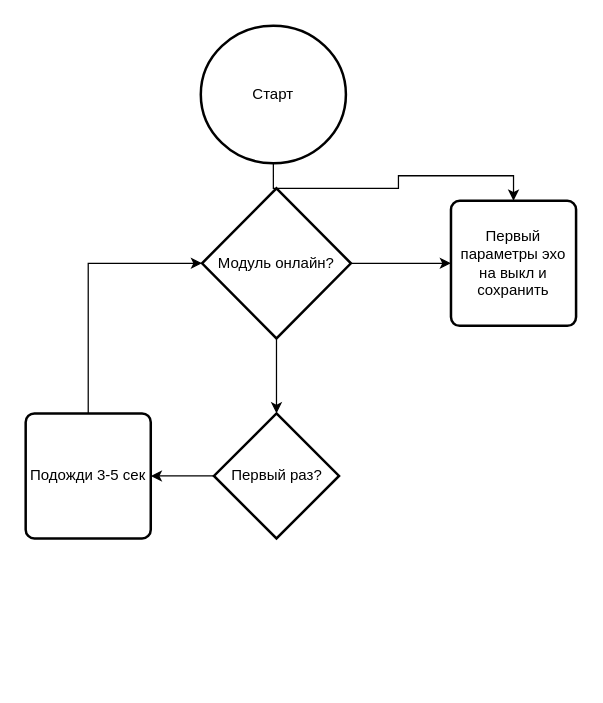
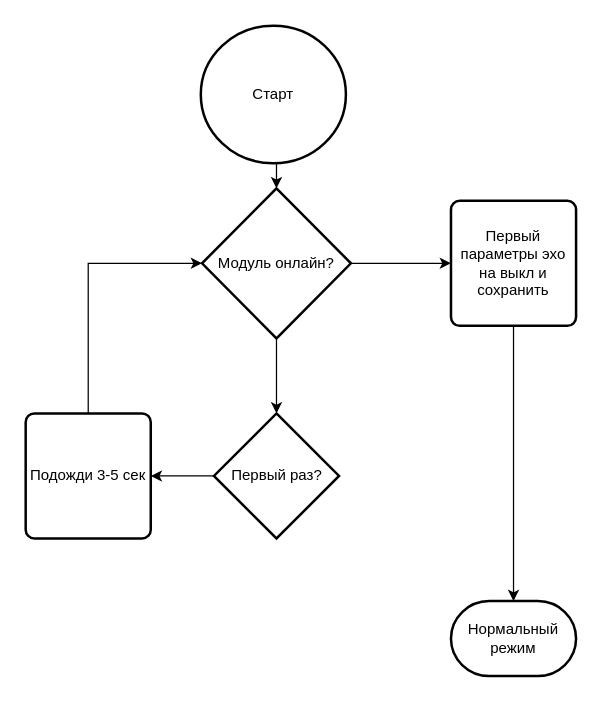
  <mxCell id="0" />
  <mxCell id="1" parent="0" />
- <mxCell id="2" style="edgeStyle=orthogonalEdgeStyle;rounded=0;orthogonalLoop=1;jettySize=auto;html=1;exitX=0.5;exitY=1;exitDx=0;exitDy=0;exitPerimeter=0;" edge="1" parent="1" source="3" target="12"><mxGeometry relative="1" as="geometry" /></mxCell>
+ <mxCell id="2" style="edgeStyle=orthogonalEdgeStyle;rounded=0;orthogonalLoop=1;jettySize=auto;html=1;exitX=0.5;exitY=1;exitDx=0;exitDy=0;exitPerimeter=0;entryX=0.5;entryY=0;entryDx=0;entryDy=0;entryPerimeter=0;" edge="1" parent="1" source="3" target="6"><mxGeometry relative="1" as="geometry" /></mxCell>
  <mxCell id="3" value="Старт" style="strokeWidth=2;html=1;shape=mxgraph.flowchart.start_2;whiteSpace=wrap;" vertex="1" parent="1"><mxGeometry x="160" y="20" width="116" height="110" as="geometry" /></mxCell>
  <mxCell id="4" style="edgeStyle=orthogonalEdgeStyle;rounded=0;orthogonalLoop=1;jettySize=auto;html=1;entryX=0.5;entryY=0;entryDx=0;entryDy=0;entryPerimeter=0;" edge="1" parent="1" source="6" target="10"><mxGeometry relative="1" as="geometry"><mxPoint x="220.5" y="340" as="targetPoint" /></mxGeometry></mxCell>
  <mxCell id="5" style="edgeStyle=orthogonalEdgeStyle;rounded=0;orthogonalLoop=1;jettySize=auto;html=1;entryX=0;entryY=0.5;entryDx=0;entryDy=0;" edge="1" parent="1" source="6" target="12"><mxGeometry relative="1" as="geometry" /></mxCell>
  <mxCell id="6" value="Модуль онлайн?" style="strokeWidth=2;html=1;shape=mxgraph.flowchart.decision;whiteSpace=wrap;" vertex="1" parent="1"><mxGeometry x="161" y="150" width="119" height="120" as="geometry" /></mxCell>
  <mxCell id="7" style="edgeStyle=orthogonalEdgeStyle;rounded=0;orthogonalLoop=1;jettySize=auto;html=1;entryX=0;entryY=0.5;entryDx=0;entryDy=0;entryPerimeter=0;" edge="1" parent="1" source="8" target="6"><mxGeometry relative="1" as="geometry"><Array as="points"><mxPoint x="70" y="210" /></Array></mxGeometry></mxCell>
  <mxCell id="8" value="Подожди 3-5 сек" style="rounded=1;whiteSpace=wrap;html=1;absoluteArcSize=1;arcSize=14;strokeWidth=2;" vertex="1" parent="1"><mxGeometry x="20" y="330" width="100" height="100" as="geometry" /></mxCell>
  <mxCell id="9" style="edgeStyle=orthogonalEdgeStyle;rounded=0;orthogonalLoop=1;jettySize=auto;html=1;entryX=1;entryY=0.5;entryDx=0;entryDy=0;" edge="1" parent="1" source="10" target="8"><mxGeometry relative="1" as="geometry" /></mxCell>
  <mxCell id="10" value="Первый раз?" style="strokeWidth=2;html=1;shape=mxgraph.flowchart.decision;whiteSpace=wrap;" vertex="1" parent="1"><mxGeometry x="170.5" y="330" width="100" height="100" as="geometry" /></mxCell>
+ <mxCell id="11" style="edgeStyle=orthogonalEdgeStyle;rounded=0;orthogonalLoop=1;jettySize=auto;html=1;entryX=0.5;entryY=0;entryDx=0;entryDy=0;entryPerimeter=0;" edge="1" parent="1" source="12" target="13"><mxGeometry relative="1" as="geometry" /></mxCell>
  <mxCell id="12" value="Первый параметры эхо на выкл и сохранить" style="rounded=1;whiteSpace=wrap;html=1;absoluteArcSize=1;arcSize=14;strokeWidth=2;" vertex="1" parent="1"><mxGeometry x="360" y="160" width="100" height="100" as="geometry" /></mxCell>
+ <mxCell id="13" value="Нормальный режим" style="strokeWidth=2;html=1;shape=mxgraph.flowchart.terminator;whiteSpace=wrap;" vertex="1" parent="1"><mxGeometry x="360" y="480" width="100" height="60" as="geometry" /></mxCell>
